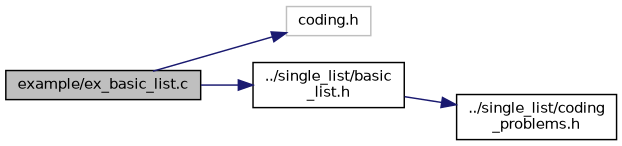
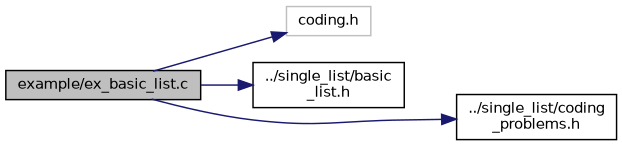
  digraph {
    fontname="DejaVu Sans"
    rankdir=LR
    node [color=black fillcolor=white fontname="DejaVu Sans" fontsize=10 shape=record style=filled]
    edge [color=midnightblue fontname="DejaVu Sans" fontsize=10 labelfontname=Helvetica labelfontsize=10 style=solid]
    n1 [fillcolor=grey75 fontcolor=black height=0.2 label="example/ex_basic_list.c" width=0.4]
    n2 [color=grey75 height=0.2 label="coding.h" width=0.4]
    n3 [height=0.2 label="../single_list/basic\l_list.h" width=0.4]
    n4 [height=0.2 label="../single_list/coding\l_problems.h" width=0.4]
    n1 -> n2
    n1 -> n3
-   n3 -> n4
+   n1 -> n4
  }
